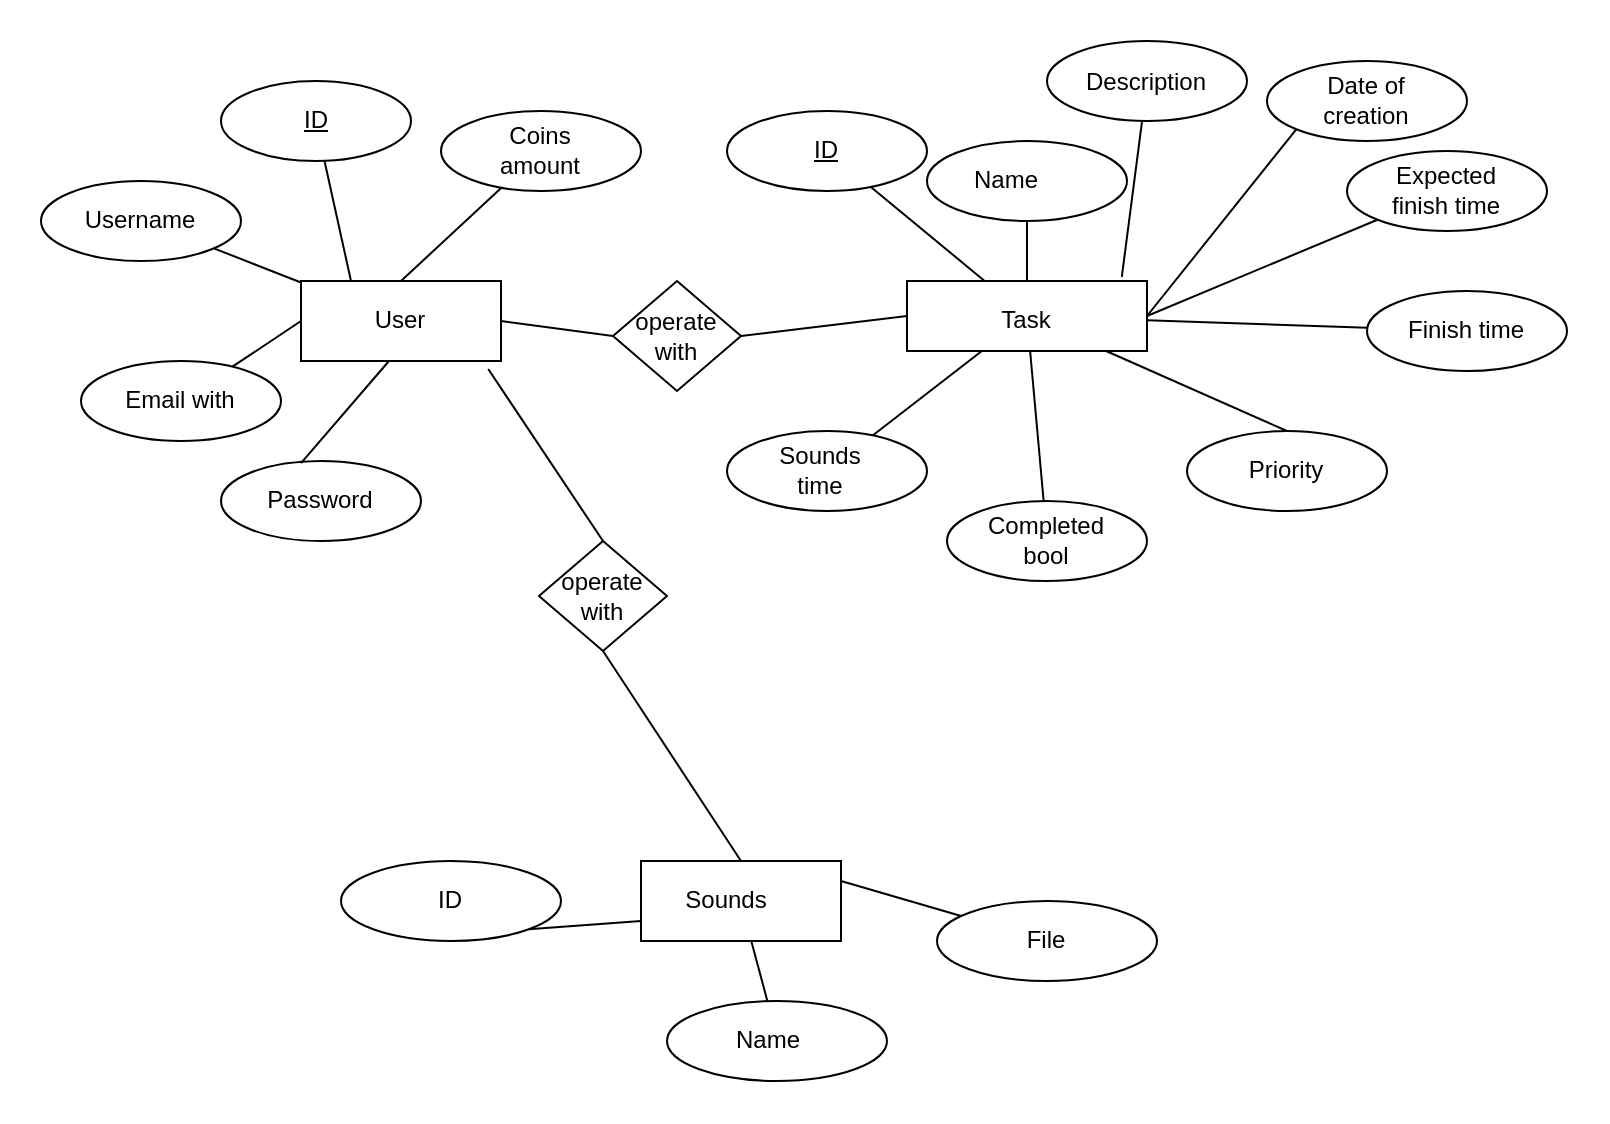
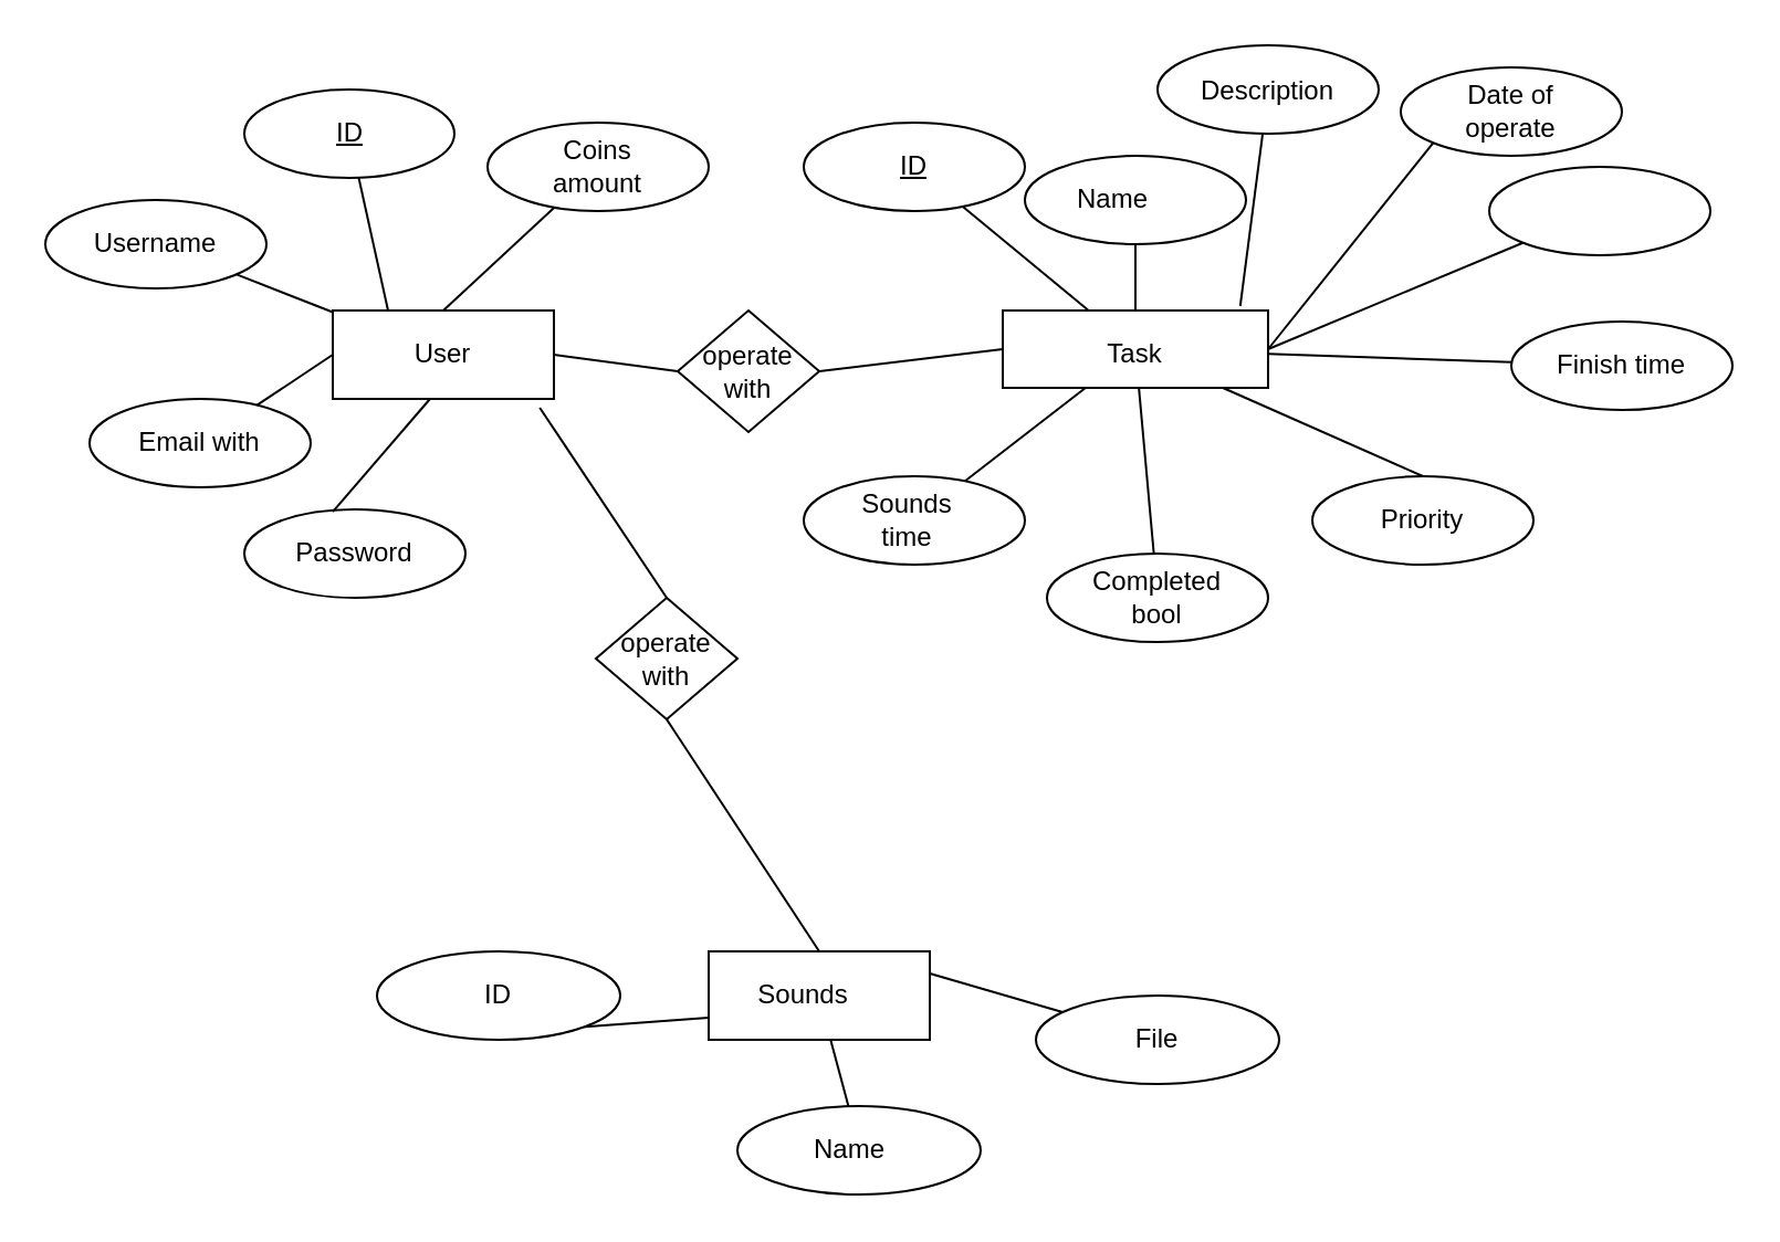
  <mxCell id="0" />
  <mxCell id="1" parent="0" />
  <mxCell id="2" value="" style="rounded=0;whiteSpace=wrap;html=1;" parent="1" vertex="1"><mxGeometry x="150" y="140" width="100" height="40" as="geometry" /></mxCell>
  <mxCell id="3" value="" style="ellipse;whiteSpace=wrap;html=1;" parent="1" vertex="1"><mxGeometry x="20" y="90" width="100" height="40" as="geometry" /></mxCell>
  <mxCell id="4" value="" style="ellipse;whiteSpace=wrap;html=1;" parent="1" vertex="1"><mxGeometry x="40" y="180" width="100" height="40" as="geometry" /></mxCell>
  <mxCell id="5" value="" style="ellipse;whiteSpace=wrap;html=1;" parent="1" vertex="1"><mxGeometry x="110" y="230" width="100" height="40" as="geometry" /></mxCell>
  <mxCell id="6" value="" style="ellipse;whiteSpace=wrap;html=1;" parent="1" vertex="1"><mxGeometry x="110" y="40" width="95" height="40" as="geometry" /></mxCell>
  <mxCell id="7" value="" style="endArrow=none;html=1;rounded=0;" parent="1" target="6" edge="1"><mxGeometry width="50" height="50" relative="1" as="geometry"><mxPoint x="175" y="140" as="sourcePoint" /><mxPoint x="225" y="90" as="targetPoint" /></mxGeometry></mxCell>
  <mxCell id="8" value="" style="endArrow=none;html=1;rounded=0;" parent="1" edge="1"><mxGeometry width="50" height="50" relative="1" as="geometry"><mxPoint x="150.004" y="231.054" as="sourcePoint" /><mxPoint x="193.99" y="180" as="targetPoint" /></mxGeometry></mxCell>
  <mxCell id="9" value="" style="endArrow=none;html=1;rounded=0;" parent="1" source="4" edge="1"><mxGeometry width="50" height="50" relative="1" as="geometry"><mxPoint x="100" y="210" as="sourcePoint" /><mxPoint x="150" y="160" as="targetPoint" /></mxGeometry></mxCell>
  <mxCell id="10" value="" style="endArrow=none;html=1;rounded=0;" parent="1" source="3" target="2" edge="1"><mxGeometry width="50" height="50" relative="1" as="geometry"><mxPoint x="120" y="165" as="sourcePoint" /><mxPoint x="190.711" y="115" as="targetPoint" /></mxGeometry></mxCell>
  <mxCell id="11" value="&lt;font style=&quot;vertical-align: inherit;&quot;&gt;&lt;font style=&quot;vertical-align: inherit;&quot;&gt;User&lt;/font&gt;&lt;/font&gt;" style="text;html=1;strokeColor=none;fillColor=none;align=center;verticalAlign=middle;whiteSpace=wrap;rounded=0;" parent="1" vertex="1"><mxGeometry x="170" y="145" width="60" height="30" as="geometry" /></mxCell>
  <mxCell id="12" value="&lt;font style=&quot;vertical-align: inherit;&quot;&gt;&lt;font style=&quot;vertical-align: inherit;&quot;&gt;ID&lt;/font&gt;&lt;/font&gt;" style="text;html=1;strokeColor=none;fillColor=none;align=center;verticalAlign=middle;whiteSpace=wrap;rounded=0;fontStyle=4" parent="1" vertex="1"><mxGeometry x="127.5" y="45" width="60" height="30" as="geometry" /></mxCell>
  <mxCell id="13" value="&lt;font style=&quot;vertical-align: inherit;&quot;&gt;&lt;font style=&quot;vertical-align: inherit;&quot;&gt;Username&lt;/font&gt;&lt;/font&gt;" style="text;html=1;strokeColor=none;fillColor=none;align=center;verticalAlign=middle;whiteSpace=wrap;rounded=0;" parent="1" vertex="1"><mxGeometry x="40" y="95" width="60" height="30" as="geometry" /></mxCell>
  <mxCell id="14" value="&lt;font style=&quot;vertical-align: inherit;&quot;&gt;&lt;font style=&quot;vertical-align: inherit;&quot;&gt;Password&lt;/font&gt;&lt;/font&gt;" style="text;html=1;strokeColor=none;fillColor=none;align=center;verticalAlign=middle;whiteSpace=wrap;rounded=0;" parent="1" vertex="1"><mxGeometry x="130" y="235" width="60" height="30" as="geometry" /></mxCell>
  <mxCell id="15" value="&lt;font style=&quot;vertical-align: inherit;&quot;&gt;&lt;font style=&quot;vertical-align: inherit;&quot;&gt;Email with&lt;/font&gt;&lt;/font&gt;" style="text;html=1;strokeColor=none;fillColor=none;align=center;verticalAlign=middle;whiteSpace=wrap;rounded=0;" parent="1" vertex="1"><mxGeometry x="60" y="185" width="60" height="30" as="geometry" /></mxCell>
  <mxCell id="16" value="" style="ellipse;whiteSpace=wrap;html=1;" parent="1" vertex="1"><mxGeometry x="220" y="55" width="100" height="40" as="geometry" /></mxCell>
  <mxCell id="17" value="" style="endArrow=none;html=1;rounded=0;" parent="1" target="16" edge="1"><mxGeometry width="50" height="50" relative="1" as="geometry"><mxPoint x="200" y="140" as="sourcePoint" /><mxPoint x="250" y="90" as="targetPoint" /></mxGeometry></mxCell>
  <mxCell id="18" value="Coins amount" style="text;html=1;strokeColor=none;fillColor=none;align=center;verticalAlign=middle;whiteSpace=wrap;rounded=0;" parent="1" vertex="1"><mxGeometry x="240" y="60" width="60" height="30" as="geometry" /></mxCell>
  <mxCell id="19" value="" style="rounded=0;whiteSpace=wrap;html=1;" parent="1" vertex="1"><mxGeometry x="453" y="140" width="120" height="35" as="geometry" /></mxCell>
  <mxCell id="20" value="" style="ellipse;whiteSpace=wrap;html=1;" parent="1" vertex="1"><mxGeometry x="363" y="55" width="100" height="40" as="geometry" /></mxCell>
  <mxCell id="21" value="" style="ellipse;whiteSpace=wrap;html=1;" parent="1" vertex="1"><mxGeometry x="523" y="20" width="100" height="40" as="geometry" /></mxCell>
  <mxCell id="22" value="" style="ellipse;whiteSpace=wrap;html=1;" parent="1" vertex="1"><mxGeometry x="463" y="70" width="100" height="40" as="geometry" /></mxCell>
  <mxCell id="23" value="" style="ellipse;whiteSpace=wrap;html=1;" parent="1" vertex="1"><mxGeometry x="633" width="100" height="40" as="geometry" y="30" /></mxCell>
  <mxCell id="24" value="" style="ellipse;whiteSpace=wrap;html=1;" parent="1" vertex="1"><mxGeometry x="673" y="75" width="100" height="40" as="geometry" /></mxCell>
  <mxCell id="25" value="" style="ellipse;whiteSpace=wrap;html=1;" parent="1" vertex="1"><mxGeometry x="683" y="145" width="100" height="40" as="geometry" /></mxCell>
  <mxCell id="26" value="" style="ellipse;whiteSpace=wrap;html=1;" parent="1" vertex="1"><mxGeometry x="593" y="215" width="100" height="40" as="geometry" /></mxCell>
  <mxCell id="27" value="" style="ellipse;whiteSpace=wrap;html=1;" parent="1" vertex="1"><mxGeometry x="473" y="250" width="100" height="40" as="geometry" /></mxCell>
  <mxCell id="28" value="" style="ellipse;whiteSpace=wrap;html=1;" parent="1" vertex="1"><mxGeometry x="363" y="215" width="100" height="40" as="geometry" /></mxCell>
  <mxCell id="29" value="" style="endArrow=none;html=1;rounded=0;" parent="1" source="19" target="22" edge="1"><mxGeometry width="50" height="50" relative="1" as="geometry"><mxPoint x="483" y="150" as="sourcePoint" /><mxPoint x="533" y="100" as="targetPoint" /></mxGeometry></mxCell>
  <mxCell id="30" value="" style="endArrow=none;html=1;rounded=0;" parent="1" source="19" target="20" edge="1"><mxGeometry width="50" height="50" relative="1" as="geometry"><mxPoint x="393" y="140" as="sourcePoint" /><mxPoint x="443" y="90" as="targetPoint" /></mxGeometry></mxCell>
  <mxCell id="31" value="" style="endArrow=none;html=1;rounded=0;exitX=0.895;exitY=-0.057;exitDx=0;exitDy=0;exitPerimeter=0;" parent="1" source="19" target="21" edge="1"><mxGeometry width="50" height="50" relative="1" as="geometry"><mxPoint x="553" y="110" as="sourcePoint" /><mxPoint x="603" y="60" as="targetPoint" /></mxGeometry></mxCell>
  <mxCell id="32" value="" style="endArrow=none;html=1;rounded=0;entryX=0;entryY=1;entryDx=0;entryDy=0;exitX=1;exitY=0.5;exitDx=0;exitDy=0;" parent="1" source="19" target="23" edge="1"><mxGeometry width="50" height="50" relative="1" as="geometry"><mxPoint x="593" y="110" as="sourcePoint" /><mxPoint x="643" y="60" as="targetPoint" /></mxGeometry></mxCell>
  <mxCell id="33" value="" style="endArrow=none;html=1;rounded=0;exitX=1;exitY=0.5;exitDx=0;exitDy=0;" parent="1" source="19" target="24" edge="1"><mxGeometry width="50" height="50" relative="1" as="geometry"><mxPoint x="633" y="140" as="sourcePoint" /><mxPoint x="683" y="90" as="targetPoint" /></mxGeometry></mxCell>
  <mxCell id="34" value="" style="endArrow=none;html=1;rounded=0;" parent="1" source="19" target="25" edge="1"><mxGeometry width="50" height="50" relative="1" as="geometry"><mxPoint x="653" y="210" as="sourcePoint" /><mxPoint x="703" y="160" as="targetPoint" /></mxGeometry></mxCell>
  <mxCell id="35" value="" style="endArrow=none;html=1;rounded=0;exitX=0.5;exitY=0;exitDx=0;exitDy=0;" parent="1" source="26" target="19" edge="1"><mxGeometry width="50" height="50" relative="1" as="geometry"><mxPoint x="513" y="220" as="sourcePoint" /><mxPoint x="563" y="170" as="targetPoint" /></mxGeometry></mxCell>
  <mxCell id="36" value="" style="endArrow=none;html=1;rounded=0;" parent="1" source="27" target="19" edge="1"><mxGeometry width="50" height="50" relative="1" as="geometry"><mxPoint x="483" y="220" as="sourcePoint" /><mxPoint x="533" y="170" as="targetPoint" /></mxGeometry></mxCell>
  <mxCell id="37" value="" style="endArrow=none;html=1;rounded=0;" parent="1" source="28" target="19" edge="1"><mxGeometry width="50" height="50" relative="1" as="geometry"><mxPoint x="413" y="220" as="sourcePoint" /><mxPoint x="463" y="170" as="targetPoint" /></mxGeometry></mxCell>
  <mxCell id="38" value="Task" style="text;html=1;strokeColor=none;fillColor=none;align=center;verticalAlign=middle;whiteSpace=wrap;rounded=0;" parent="1" vertex="1"><mxGeometry x="483" y="145" width="60" height="30" as="geometry" /></mxCell>
  <mxCell id="39" value="ID" style="text;html=1;strokeColor=none;fillColor=none;align=center;verticalAlign=middle;whiteSpace=wrap;rounded=0;fontStyle=4" parent="1" vertex="1"><mxGeometry x="383" y="60" width="60" height="30" as="geometry" /></mxCell>
  <mxCell id="40" value="Name" style="text;html=1;strokeColor=none;fillColor=none;align=center;verticalAlign=middle;whiteSpace=wrap;rounded=0;" parent="1" vertex="1"><mxGeometry x="473" y="75" width="60" height="30" as="geometry" /></mxCell>
  <mxCell id="41" value="Description" style="text;html=1;strokeColor=none;fillColor=none;align=center;verticalAlign=middle;whiteSpace=wrap;rounded=0;" parent="1" vertex="1"><mxGeometry x="543" y="26" width="60" height="30" as="geometry" /></mxCell>
- <mxCell id="42" value="Date of creation" style="text;html=1;strokeColor=none;fillColor=none;align=center;verticalAlign=middle;whiteSpace=wrap;rounded=0;" parent="1" vertex="1"><mxGeometry x="653" y="35" width="60" height="30" as="geometry" /></mxCell>
- <mxCell id="43" value="Expected finish time" style="text;html=1;strokeColor=none;fillColor=none;align=center;verticalAlign=middle;whiteSpace=wrap;rounded=0;" parent="1" vertex="1"><mxGeometry x="693" y="80" width="60" height="30" as="geometry" /></mxCell>
+ <mxCell id="42" value="Date of operate" style="text;html=1;strokeColor=none;fillColor=none;align=center;verticalAlign=middle;whiteSpace=wrap;rounded=0;" parent="1" vertex="1"><mxGeometry x="653" y="35" width="60" height="30" as="geometry" /></mxCell>
  <mxCell id="44" value="Finish time" style="text;html=1;strokeColor=none;fillColor=none;align=center;verticalAlign=middle;whiteSpace=wrap;rounded=0;" parent="1" vertex="1"><mxGeometry x="703" y="150" width="60" height="30" as="geometry" /></mxCell>
  <mxCell id="45" value="Priority" style="text;html=1;strokeColor=none;fillColor=none;align=center;verticalAlign=middle;whiteSpace=wrap;rounded=0;" parent="1" vertex="1"><mxGeometry x="613" y="220" width="60" height="30" as="geometry" /></mxCell>
  <mxCell id="46" value="Completed bool" style="text;html=1;strokeColor=none;fillColor=none;align=center;verticalAlign=middle;whiteSpace=wrap;rounded=0;" parent="1" vertex="1"><mxGeometry x="493" y="255" width="60" height="30" as="geometry" /></mxCell>
  <mxCell id="47" value="Sounds time" style="text;html=1;strokeColor=none;fillColor=none;align=center;verticalAlign=middle;whiteSpace=wrap;rounded=0;" parent="1" vertex="1"><mxGeometry x="380" y="220" width="60" height="30" as="geometry" /></mxCell>
  <mxCell id="48" value="" style="rounded=0;whiteSpace=wrap;html=1;" parent="1" vertex="1"><mxGeometry x="320" y="430" width="100" height="40" as="geometry" /></mxCell>
  <mxCell id="49" value="" style="ellipse;whiteSpace=wrap;html=1;" parent="1" vertex="1"><mxGeometry x="170" y="430" width="110" height="40" as="geometry" /></mxCell>
  <mxCell id="50" value="" style="ellipse;whiteSpace=wrap;html=1;" parent="1" vertex="1"><mxGeometry x="333" y="500" width="110" height="40" as="geometry" /></mxCell>
  <mxCell id="51" value="" style="ellipse;whiteSpace=wrap;html=1;" parent="1" vertex="1"><mxGeometry x="468" y="450" width="110" height="40" as="geometry" /></mxCell>
  <mxCell id="52" value="Sounds" style="text;html=1;strokeColor=none;fillColor=none;align=center;verticalAlign=middle;whiteSpace=wrap;rounded=0;" parent="1" vertex="1"><mxGeometry x="333" y="435" width="60" height="30" as="geometry" /></mxCell>
  <mxCell id="53" value="ID" style="text;html=1;strokeColor=none;fillColor=none;align=center;verticalAlign=middle;whiteSpace=wrap;rounded=0;" parent="1" vertex="1"><mxGeometry x="195" y="435" width="60" height="30" as="geometry" /></mxCell>
  <mxCell id="54" value="Name" style="text;html=1;strokeColor=none;fillColor=none;align=center;verticalAlign=middle;whiteSpace=wrap;rounded=0;" parent="1" vertex="1"><mxGeometry x="354" y="505" width="60" height="30" as="geometry" /></mxCell>
  <mxCell id="55" value="File" style="text;html=1;strokeColor=none;fillColor=none;align=center;verticalAlign=middle;whiteSpace=wrap;rounded=0;" parent="1" vertex="1"><mxGeometry x="493" y="455" width="60" height="30" as="geometry" /></mxCell>
  <mxCell id="56" value="" style="endArrow=none;html=1;rounded=0;" parent="1" source="50" target="48" edge="1"><mxGeometry width="50" height="50" relative="1" as="geometry"><mxPoint x="360" y="510" as="sourcePoint" /><mxPoint x="410" y="460" as="targetPoint" /></mxGeometry></mxCell>
  <mxCell id="57" value="" style="endArrow=none;html=1;rounded=0;exitX=1;exitY=1;exitDx=0;exitDy=0;entryX=0;entryY=0.75;entryDx=0;entryDy=0;" parent="1" source="49" target="48" edge="1"><mxGeometry width="50" height="50" relative="1" as="geometry"><mxPoint x="255" y="500" as="sourcePoint" /><mxPoint x="325.711" y="450" as="targetPoint" /></mxGeometry></mxCell>
  <mxCell id="58" value="" style="endArrow=none;html=1;rounded=0;exitX=1;exitY=0.25;exitDx=0;exitDy=0;" parent="1" source="48" target="51" edge="1"><mxGeometry width="50" height="50" relative="1" as="geometry"><mxPoint x="410" y="460" as="sourcePoint" /><mxPoint x="460" y="410" as="targetPoint" /></mxGeometry></mxCell>
  <mxCell id="59" value="operate with" style="rhombus;whiteSpace=wrap;html=1;" vertex="1" parent="1"><mxGeometry x="306" y="140" width="64" height="55" as="geometry" /></mxCell>
  <mxCell id="60" value="" style="endArrow=none;html=1;rounded=0;entryX=0;entryY=0.5;entryDx=0;entryDy=0;exitX=1;exitY=0.5;exitDx=0;exitDy=0;" edge="1" parent="1" source="59" target="19"><mxGeometry width="50" height="50" relative="1" as="geometry"><mxPoint x="410" y="180" as="sourcePoint" /><mxPoint x="460" y="190" as="targetPoint" /></mxGeometry></mxCell>
  <mxCell id="61" value="" style="endArrow=none;html=1;rounded=0;entryX=0;entryY=0.5;entryDx=0;entryDy=0;exitX=1;exitY=0.5;exitDx=0;exitDy=0;" edge="1" parent="1" source="2" target="59"><mxGeometry width="50" height="50" relative="1" as="geometry"><mxPoint x="260" y="200" as="sourcePoint" /><mxPoint x="460" y="190" as="targetPoint" /><Array as="points" /></mxGeometry></mxCell>
  <mxCell id="62" value="operate with" style="rhombus;whiteSpace=wrap;html=1;" vertex="1" parent="1"><mxGeometry x="269" y="270" width="64" height="55" as="geometry" /></mxCell>
  <mxCell id="63" value="" style="endArrow=none;html=1;rounded=0;entryX=0.5;entryY=1;entryDx=0;entryDy=0;exitX=0.5;exitY=0;exitDx=0;exitDy=0;" edge="1" parent="1" source="48" target="62"><mxGeometry width="50" height="50" relative="1" as="geometry"><mxPoint x="330" y="390" as="sourcePoint" /><mxPoint x="380" y="340" as="targetPoint" /></mxGeometry></mxCell>
  <mxCell id="64" value="" style="endArrow=none;html=1;rounded=0;entryX=0.936;entryY=1.1;entryDx=0;entryDy=0;entryPerimeter=0;exitX=0.5;exitY=0;exitDx=0;exitDy=0;" edge="1" parent="1" source="62" target="2"><mxGeometry width="50" height="50" relative="1" as="geometry"><mxPoint x="410" y="240" as="sourcePoint" /><mxPoint x="460" y="190" as="targetPoint" /></mxGeometry></mxCell>
